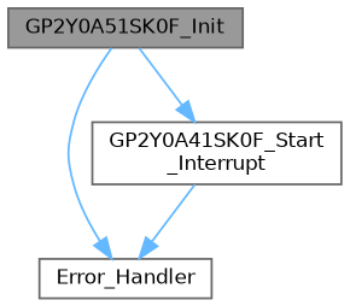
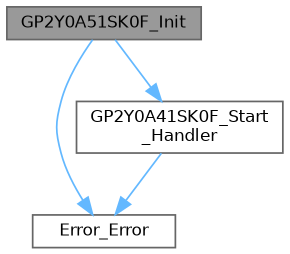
  digraph {
    rankdir=TB
    node [color=grey40 fillcolor=white fontname=Helvetica fontsize=10 shape=box style=filled]
    edge [color=steelblue1 fontname=Helvetica fontsize=10 labelfontname=Helvetica labelfontsize=10 style=solid]
    n1 [color=gray40 fillcolor=grey60 fontcolor=black height=0.2 label=GP2Y0A51SK0F_Init width=0.4]
-   n2 [height=0.2 label=Error_Handler width=0.4]
-   n3 [height=0.2 label="GP2Y0A41SK0F_Start\l_Interrupt" width=0.4]
+   n2 [height=0.2 label=Error_Error width=0.4]
+   n3 [height=0.2 label="GP2Y0A41SK0F_Start\l_Handler" width=0.4]
    n1 -> n2
    n1 -> n3
    n3 -> n2
  }
